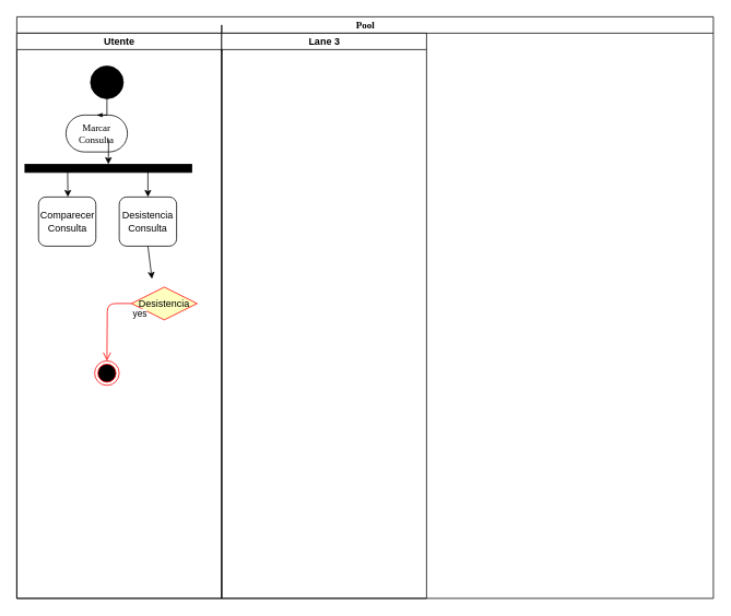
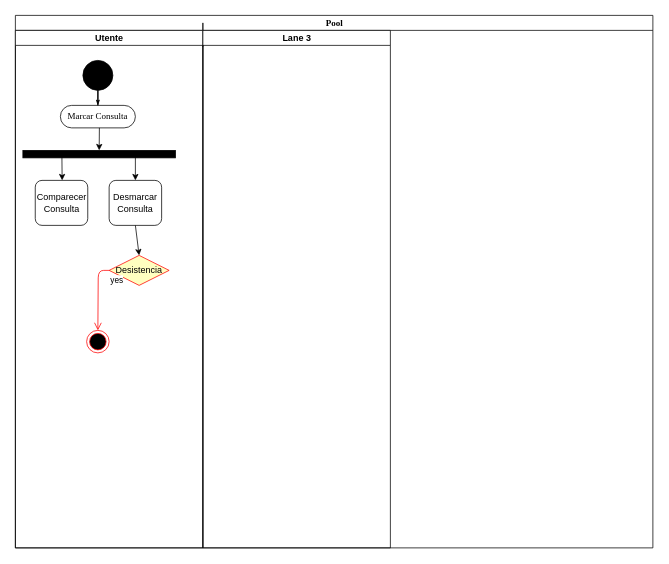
  <mxCell id="0" />
  <mxCell id="1" parent="0" />
  <mxCell id="2" value="Pool" style="swimlane;html=1;childLayout=stackLayout;startSize=20;rounded=0;shadow=0;comic=0;labelBackgroundColor=none;strokeWidth=1;fontFamily=Verdana;fontSize=12;align=center;" parent="1" vertex="1"><mxGeometry x="20" y="20" width="850" height="710" as="geometry" /></mxCell>
  <mxCell id="3" style="edgeStyle=orthogonalEdgeStyle;rounded=0;orthogonalLoop=1;jettySize=auto;html=1;exitX=1;exitY=1;exitDx=0;exitDy=0;entryX=0;entryY=0.75;entryDx=0;entryDy=0;" parent="2" source="4" edge="1"><mxGeometry relative="1" as="geometry"><mxPoint x="250" y="42.5" as="targetPoint" /><Array as="points"><mxPoint x="250" y="10" /><mxPoint x="250" y="10" /></Array></mxGeometry></mxCell>
  <mxCell id="4" value="Utente" style="swimlane;html=1;startSize=20;" parent="2" vertex="1"><mxGeometry y="20" width="250" height="690" as="geometry" /></mxCell>
  <mxCell id="5" value="" style="ellipse;whiteSpace=wrap;html=1;rounded=0;shadow=0;comic=0;labelBackgroundColor=none;strokeWidth=1;fillColor=#000000;fontFamily=Verdana;fontSize=12;align=center;" parent="4" vertex="1"><mxGeometry x="90" y="40" width="40" height="40" as="geometry" /></mxCell>
  <mxCell id="6" value="" style="whiteSpace=wrap;html=1;rounded=0;shadow=0;comic=0;labelBackgroundColor=none;strokeWidth=1;fillColor=#000000;fontFamily=Verdana;fontSize=12;align=center;rotation=0;" parent="4" vertex="1"><mxGeometry x="10" y="160" width="203.5" height="10" as="geometry" /></mxCell>
  <mxCell id="7" value="" style="endArrow=classic;html=1;" parent="4" edge="1"><mxGeometry width="50" height="50" relative="1" as="geometry"><mxPoint x="62" y="165" as="sourcePoint" /><mxPoint x="62.375" y="200" as="targetPoint" /></mxGeometry></mxCell>
- <mxCell id="8" value="Desistencia&lt;br&gt;Consulta" style="rounded=1;whiteSpace=wrap;html=1;" parent="4" vertex="1"><mxGeometry x="125" y="200" width="70" height="60" as="geometry" /></mxCell>
+ <mxCell id="8" value="Desmarcar&lt;br&gt;Consulta" style="rounded=1;whiteSpace=wrap;html=1;" parent="4" vertex="1"><mxGeometry x="125" y="200" width="70" height="60" as="geometry" /></mxCell>
  <mxCell id="9" value="Comparecer&lt;br&gt;Consulta" style="rounded=1;whiteSpace=wrap;html=1;" parent="4" vertex="1"><mxGeometry x="26.5" y="200" width="70" height="60" as="geometry" /></mxCell>
- <mxCell id="10" value="Marcar Consulta" style="rounded=1;whiteSpace=wrap;html=1;shadow=0;comic=0;labelBackgroundColor=none;strokeWidth=1;fontFamily=Verdana;fontSize=12;align=center;arcSize=50;" parent="4" vertex="1"><mxGeometry x="60" y="100" width="75" height="45" as="geometry" /></mxCell>
+ <mxCell id="10" value="Marcar Consulta" style="rounded=1;whiteSpace=wrap;html=1;shadow=0;comic=0;labelBackgroundColor=none;strokeWidth=1;fontFamily=Verdana;fontSize=12;align=center;arcSize=50;" parent="4" vertex="1"><mxGeometry x="60" y="100" width="100" height="30" as="geometry" /></mxCell>
  <mxCell id="11" style="edgeStyle=orthogonalEdgeStyle;rounded=0;html=1;labelBackgroundColor=none;startArrow=none;startFill=0;startSize=5;endArrow=classicThin;endFill=1;endSize=5;jettySize=auto;orthogonalLoop=1;strokeWidth=1;fontFamily=Verdana;fontSize=12" parent="4" source="5" target="10" edge="1"><mxGeometry relative="1" as="geometry" /></mxCell>
  <mxCell id="12" value="" style="endArrow=classic;html=1;entryX=0.5;entryY=0;entryDx=0;entryDy=0;" parent="4" target="6" edge="1"><mxGeometry width="50" height="50" relative="1" as="geometry"><mxPoint x="112" y="130" as="sourcePoint" /><mxPoint x="100" y="158" as="targetPoint" /><Array as="points" /></mxGeometry></mxCell>
  <mxCell id="13" value="" style="endArrow=classic;html=1;entryX=0.5;entryY=0;entryDx=0;entryDy=0;" parent="4" edge="1" target="8"><mxGeometry width="50" height="50" relative="1" as="geometry"><mxPoint x="160" y="165" as="sourcePoint" /><mxPoint x="165" y="200" as="targetPoint" /></mxGeometry></mxCell>
  <mxCell id="14" value="" style="endArrow=classic;html=1;exitX=0.5;exitY=1;exitDx=0;exitDy=0;" parent="4" source="8" edge="1"><mxGeometry width="50" height="50" relative="1" as="geometry"><mxPoint x="360" y="280" as="sourcePoint" /><mxPoint x="165" y="300" as="targetPoint" /></mxGeometry></mxCell>
- <mxCell id="15" value="Desistencia" style="rhombus;whiteSpace=wrap;html=1;fillColor=#ffffc0;strokeColor=#ff0000;" parent="4" vertex="1"><mxGeometry x="140" y="310" width="80" height="40" as="geometry" /></mxCell>
+ <mxCell id="15" value="Desistencia" style="rhombus;whiteSpace=wrap;html=1;fillColor=#ffffc0;strokeColor=#ff0000;" parent="4" vertex="1"><mxGeometry x="125" y="300" width="80" height="40" as="geometry" /></mxCell>
  <mxCell id="16" value="yes" style="edgeStyle=orthogonalEdgeStyle;html=1;align=left;verticalAlign=top;endArrow=open;endSize=8;strokeColor=#ff0000;" parent="4" source="15" edge="1"><mxGeometry x="-1" relative="1" as="geometry"><mxPoint x="110" y="400" as="targetPoint" /></mxGeometry></mxCell>
  <mxCell id="17" value="" style="ellipse;html=1;shape=endState;fillColor=#000000;strokeColor=#ff0000;" parent="4" vertex="1"><mxGeometry x="95" y="400" width="30" height="30" as="geometry" /></mxCell>
  <mxCell id="18" value="Lane 3" style="swimlane;html=1;startSize=20;" parent="2" vertex="1"><mxGeometry x="250" y="20" width="250" height="690" as="geometry" /></mxCell>
